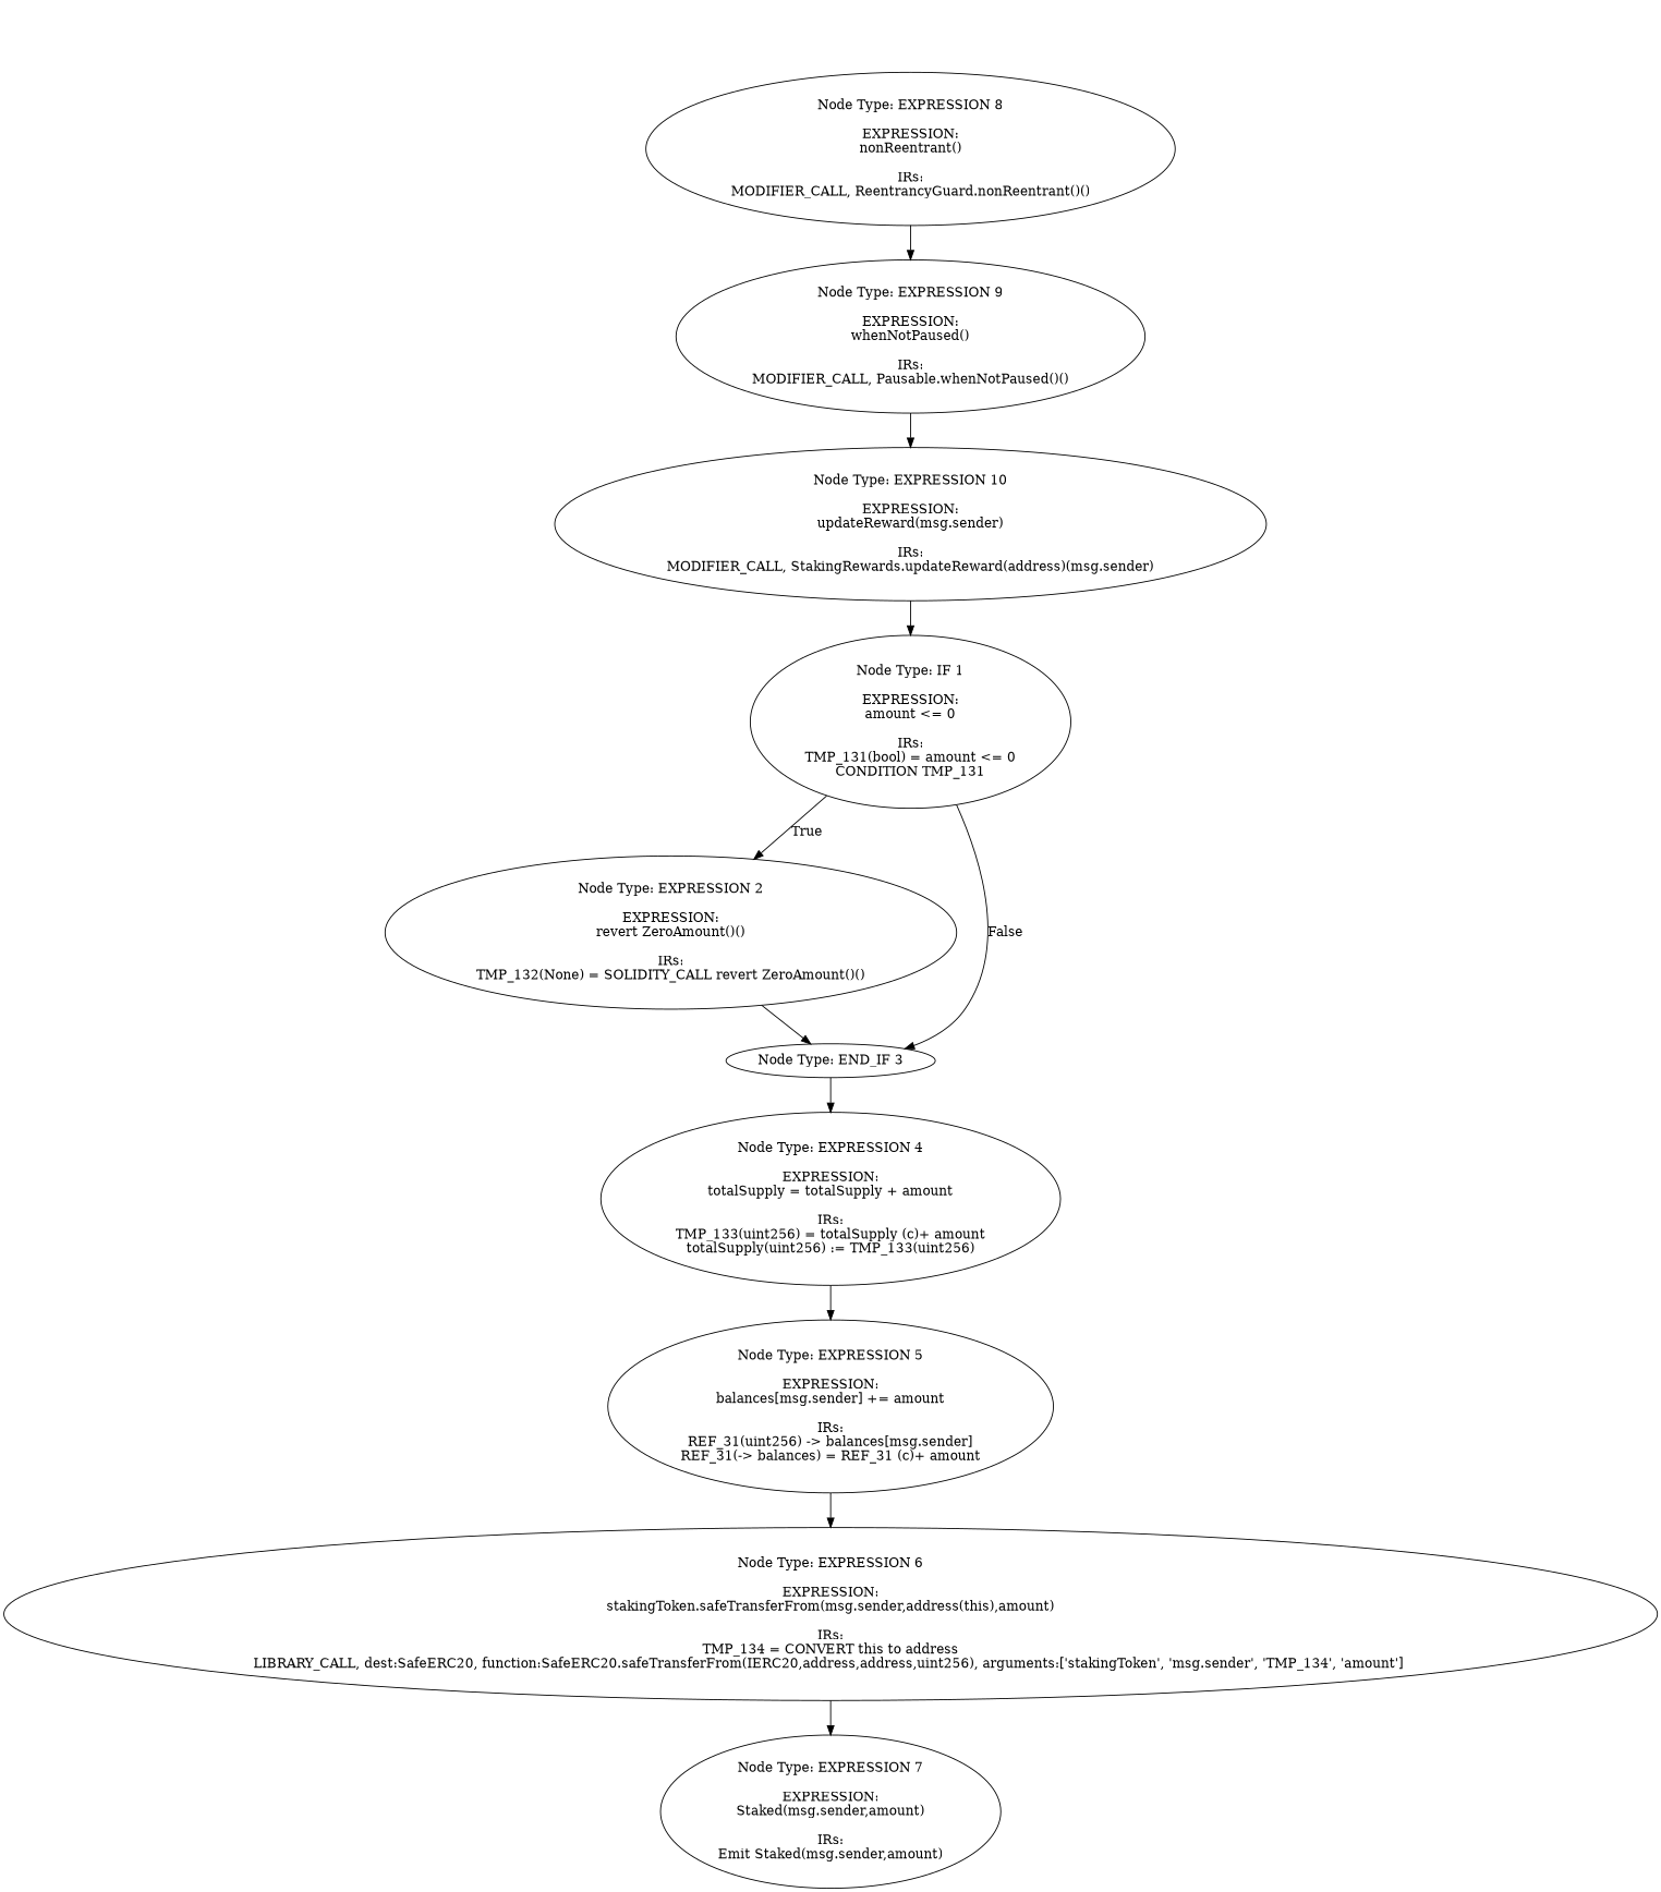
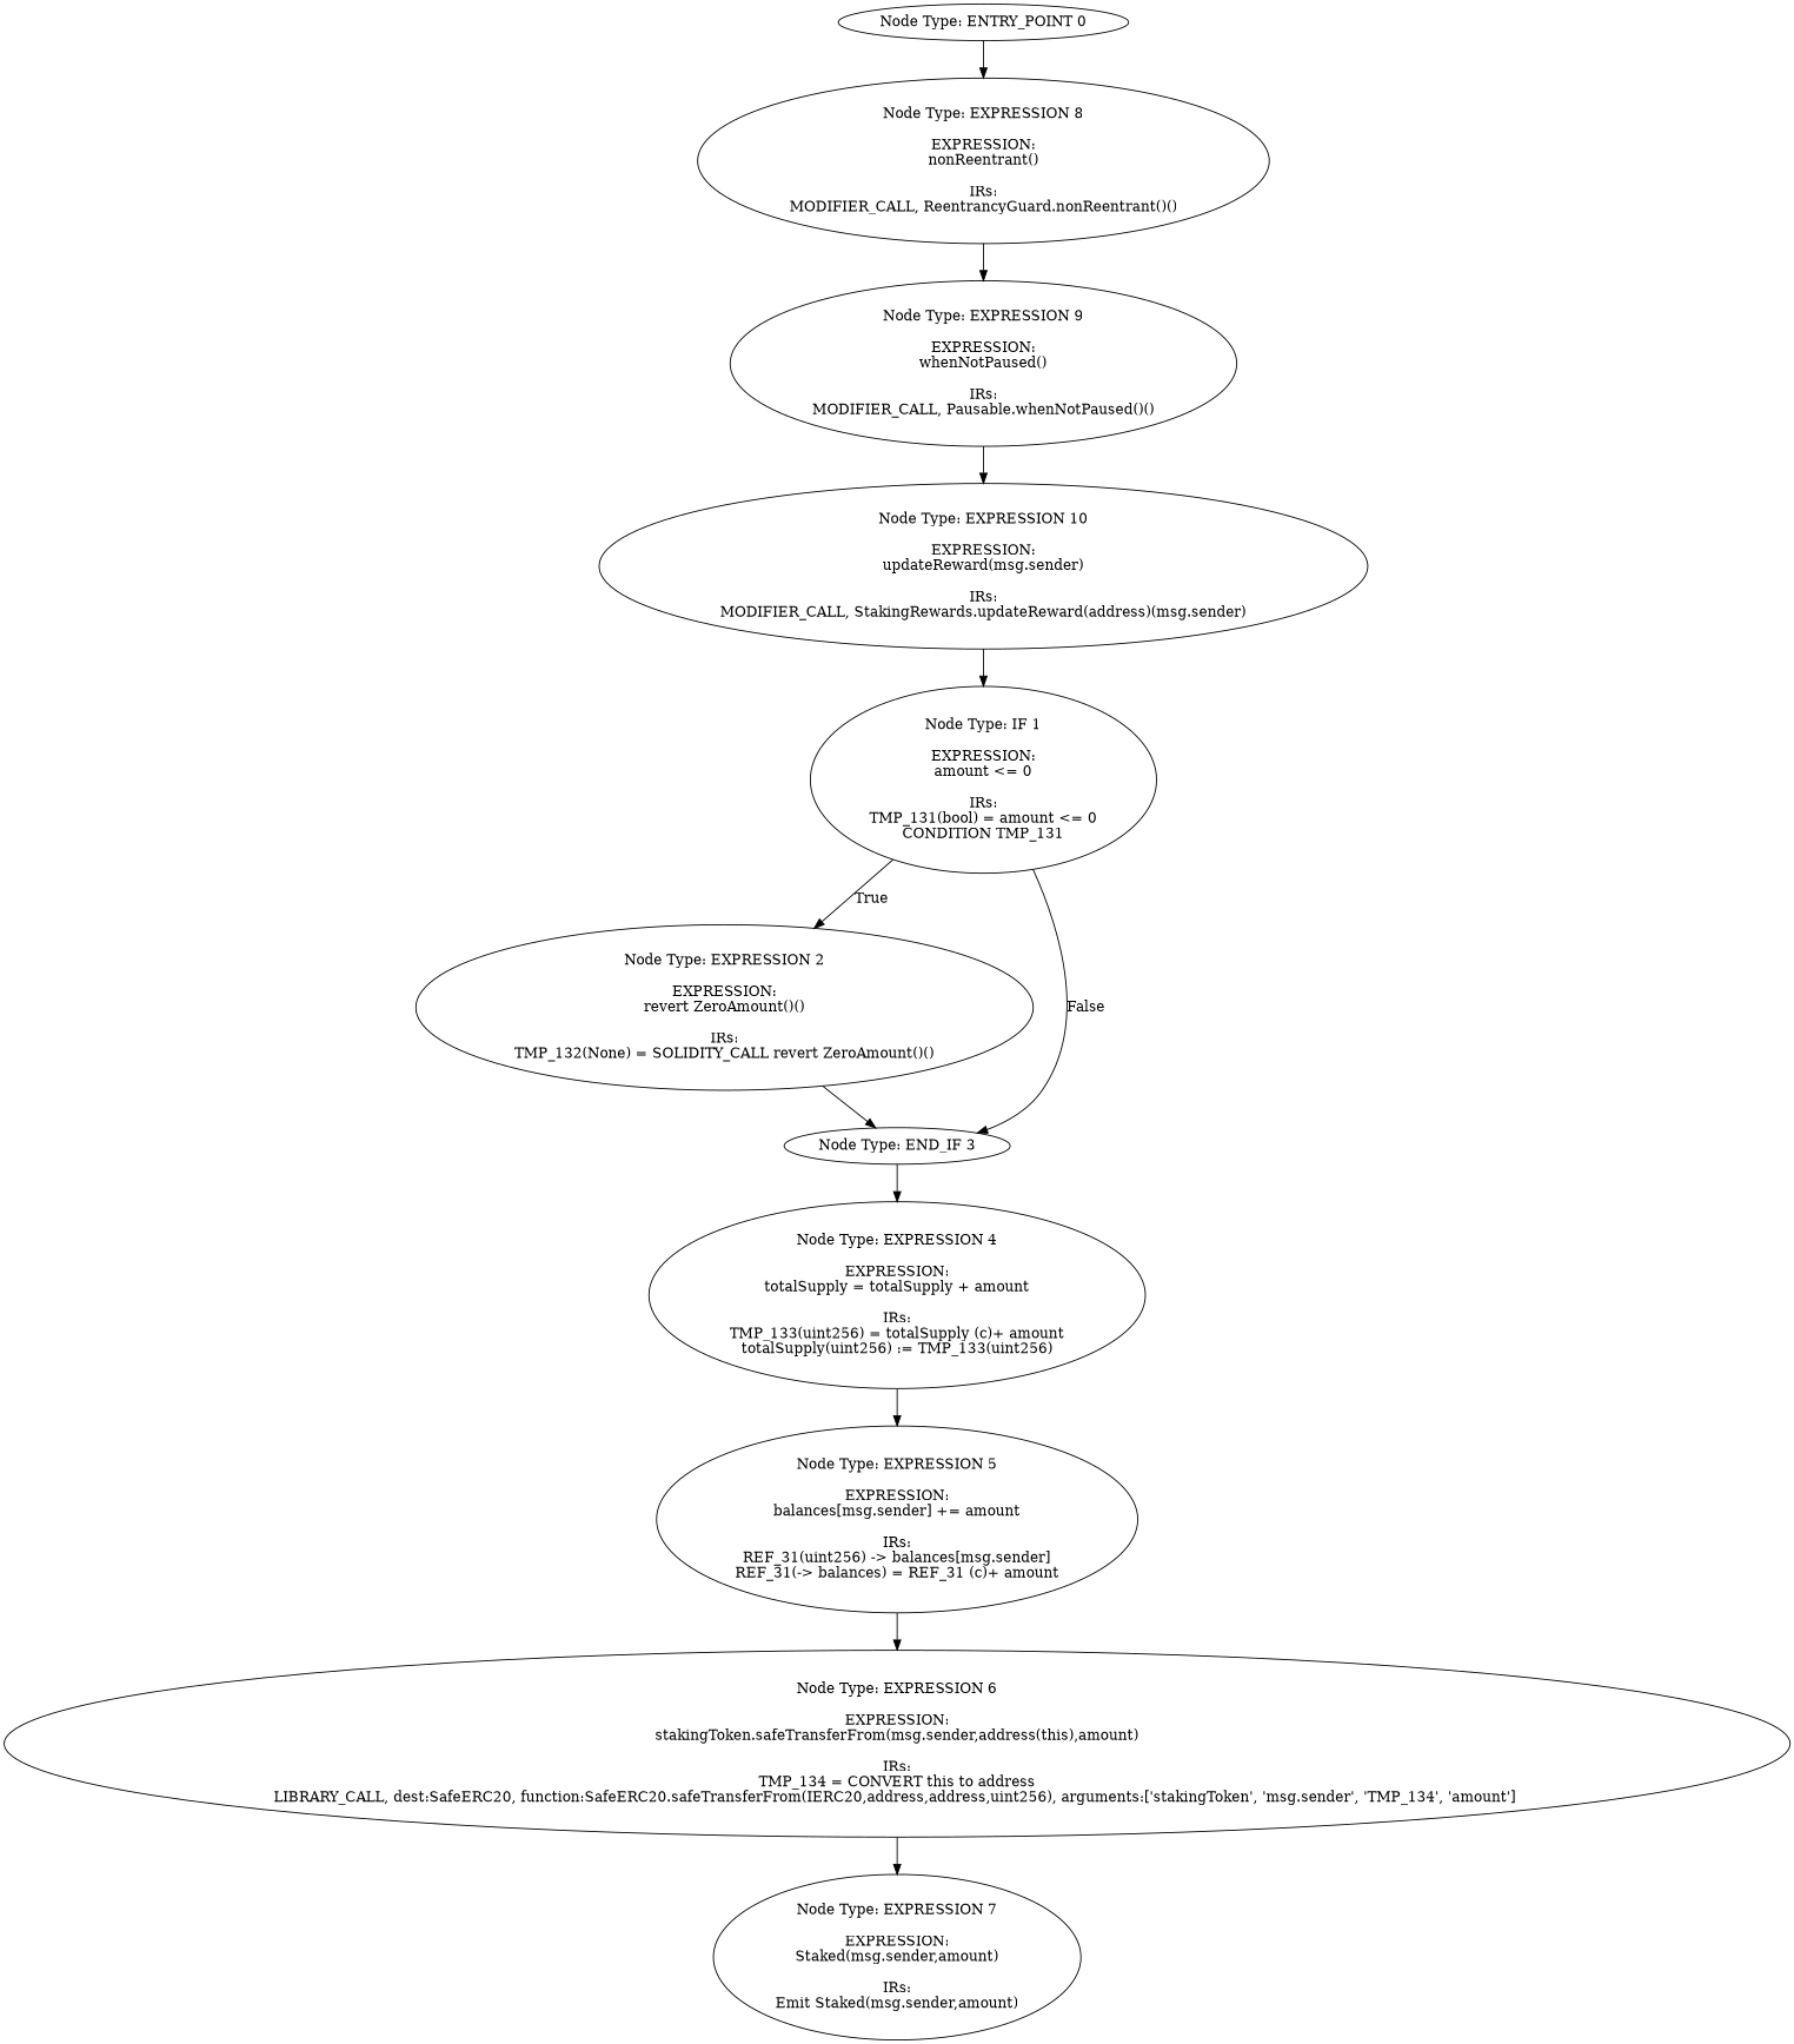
  digraph {
+   n1 [label="Node Type: ENTRY_POINT 0\n"]
    n2 [label="Node Type: EXPRESSION 8\n\nEXPRESSION:\nnonReentrant()\n\nIRs:\nMODIFIER_CALL, ReentrancyGuard.nonReentrant()()"]
    n3 [label="Node Type: EXPRESSION 9\n\nEXPRESSION:\nwhenNotPaused()\n\nIRs:\nMODIFIER_CALL, Pausable.whenNotPaused()()"]
    n4 [label="Node Type: IF 1\n\nEXPRESSION:\namount <= 0\n\nIRs:\nTMP_131(bool) = amount <= 0\nCONDITION TMP_131"]
    n5 [label="Node Type: EXPRESSION 2\n\nEXPRESSION:\nrevert ZeroAmount()()\n\nIRs:\nTMP_132(None) = SOLIDITY_CALL revert ZeroAmount()()"]
    n6 [label="Node Type: END_IF 3\n"]
    n7 [label="Node Type: EXPRESSION 4\n\nEXPRESSION:\ntotalSupply = totalSupply + amount\n\nIRs:\nTMP_133(uint256) = totalSupply (c)+ amount\ntotalSupply(uint256) := TMP_133(uint256)"]
    n8 [label="Node Type: EXPRESSION 5\n\nEXPRESSION:\nbalances[msg.sender] += amount\n\nIRs:\nREF_31(uint256) -> balances[msg.sender]\nREF_31(-> balances) = REF_31 (c)+ amount"]
    n9 [label="Node Type: EXPRESSION 6\n\nEXPRESSION:\nstakingToken.safeTransferFrom(msg.sender,address(this),amount)\n\nIRs:\nTMP_134 = CONVERT this to address\nLIBRARY_CALL, dest:SafeERC20, function:SafeERC20.safeTransferFrom(IERC20,address,address,uint256), arguments:['stakingToken', 'msg.sender', 'TMP_134', 'amount'] "]
    n10 [label="Node Type: EXPRESSION 7\n\nEXPRESSION:\nStaked(msg.sender,amount)\n\nIRs:\nEmit Staked(msg.sender,amount)"]
    n11 [label="Node Type: EXPRESSION 10\n\nEXPRESSION:\nupdateReward(msg.sender)\n\nIRs:\nMODIFIER_CALL, StakingRewards.updateReward(address)(msg.sender)"]
+   n1 -> n2
    n2 -> n3
    n3 -> n11
    n4 -> n5 [label=True]
    n4 -> n6 [label=False]
    n5 -> n6
    n6 -> n7
    n7 -> n8
    n8 -> n9
    n9 -> n10
    n11 -> n4
  }
